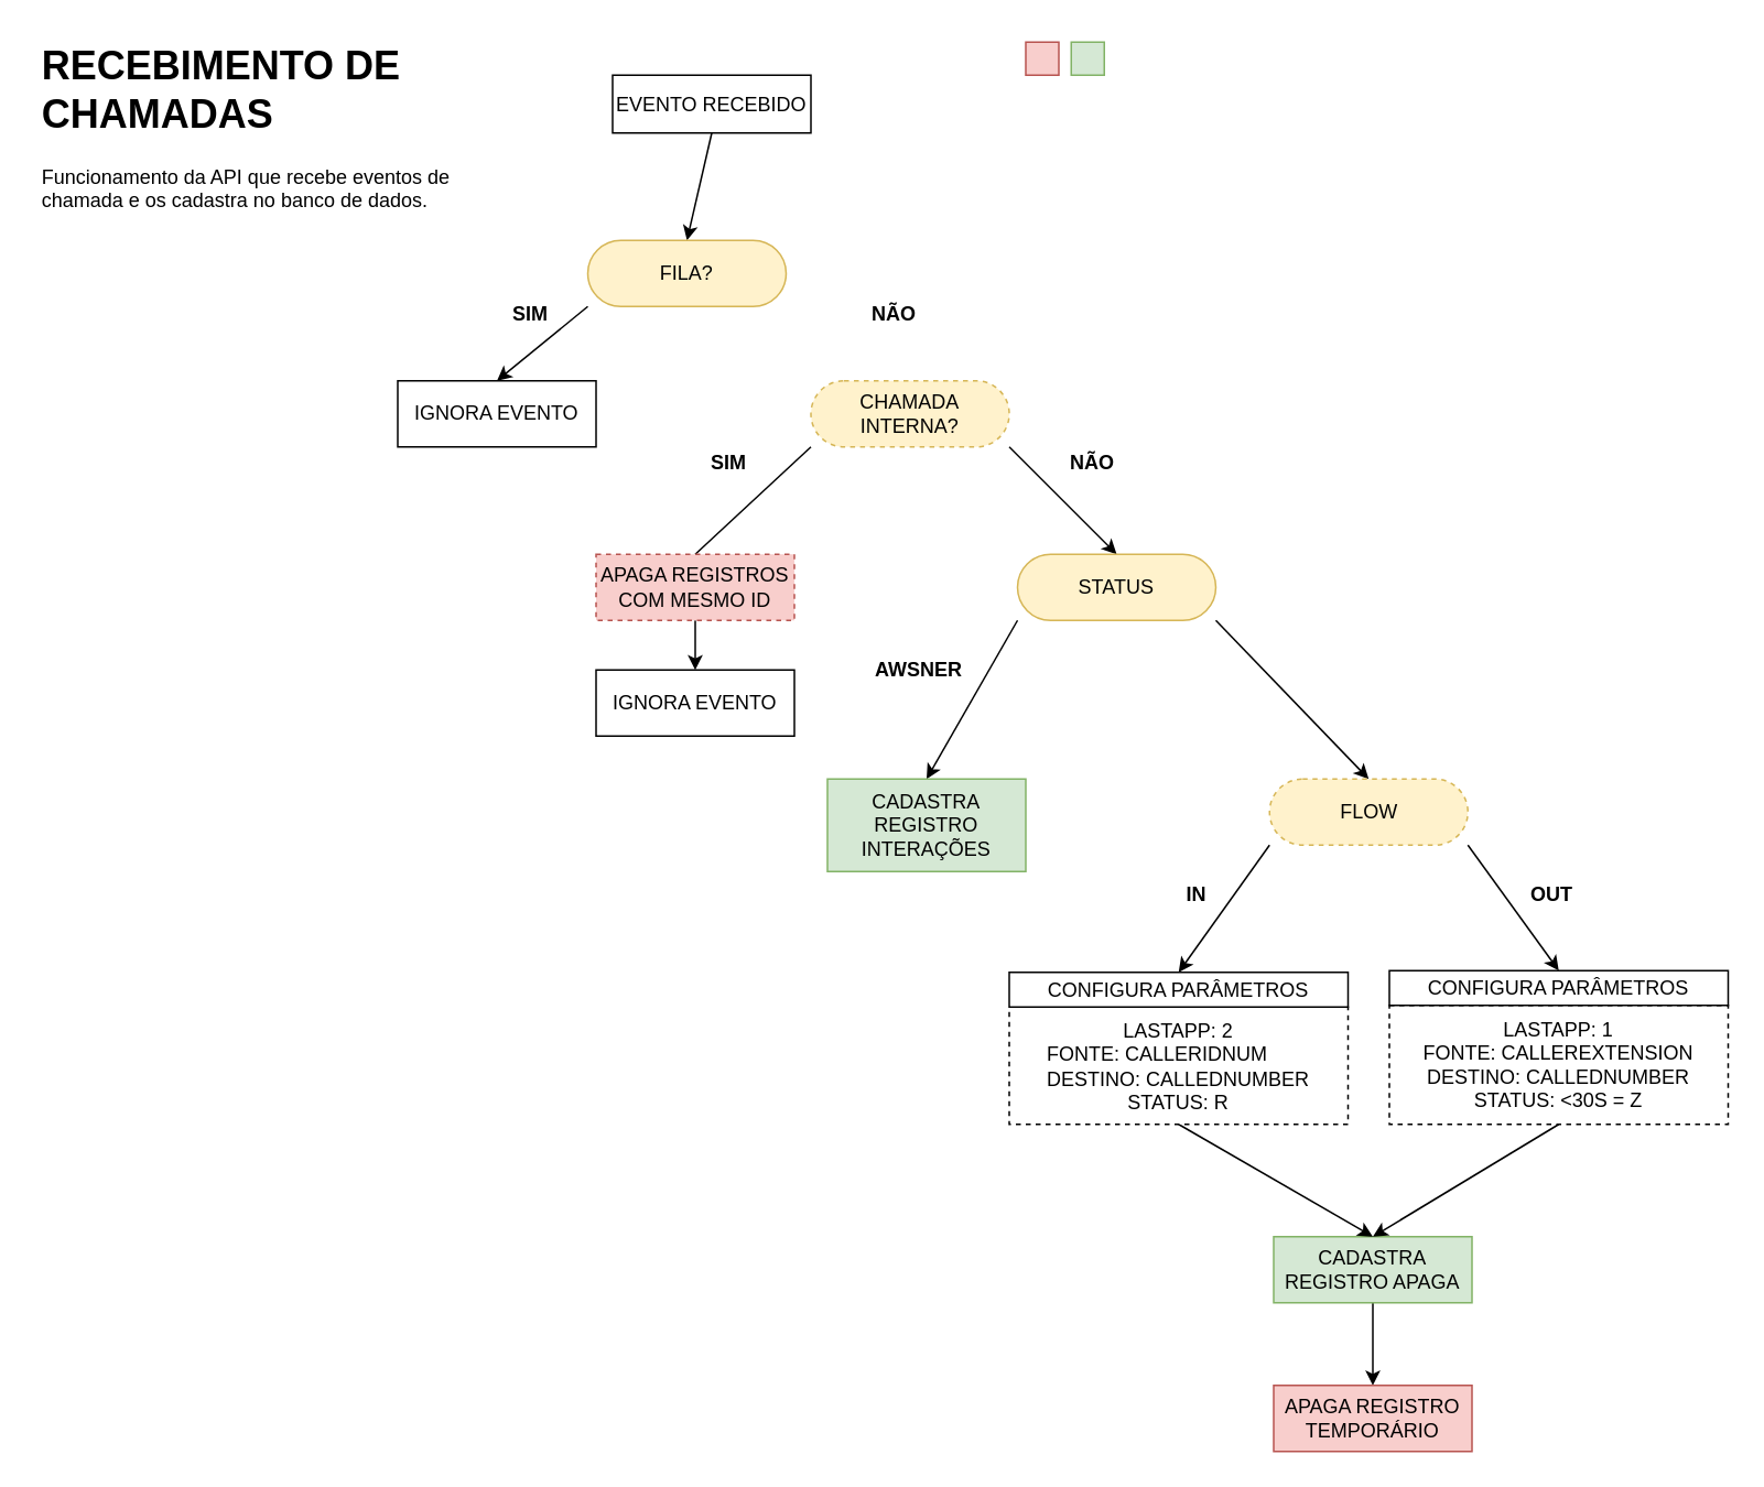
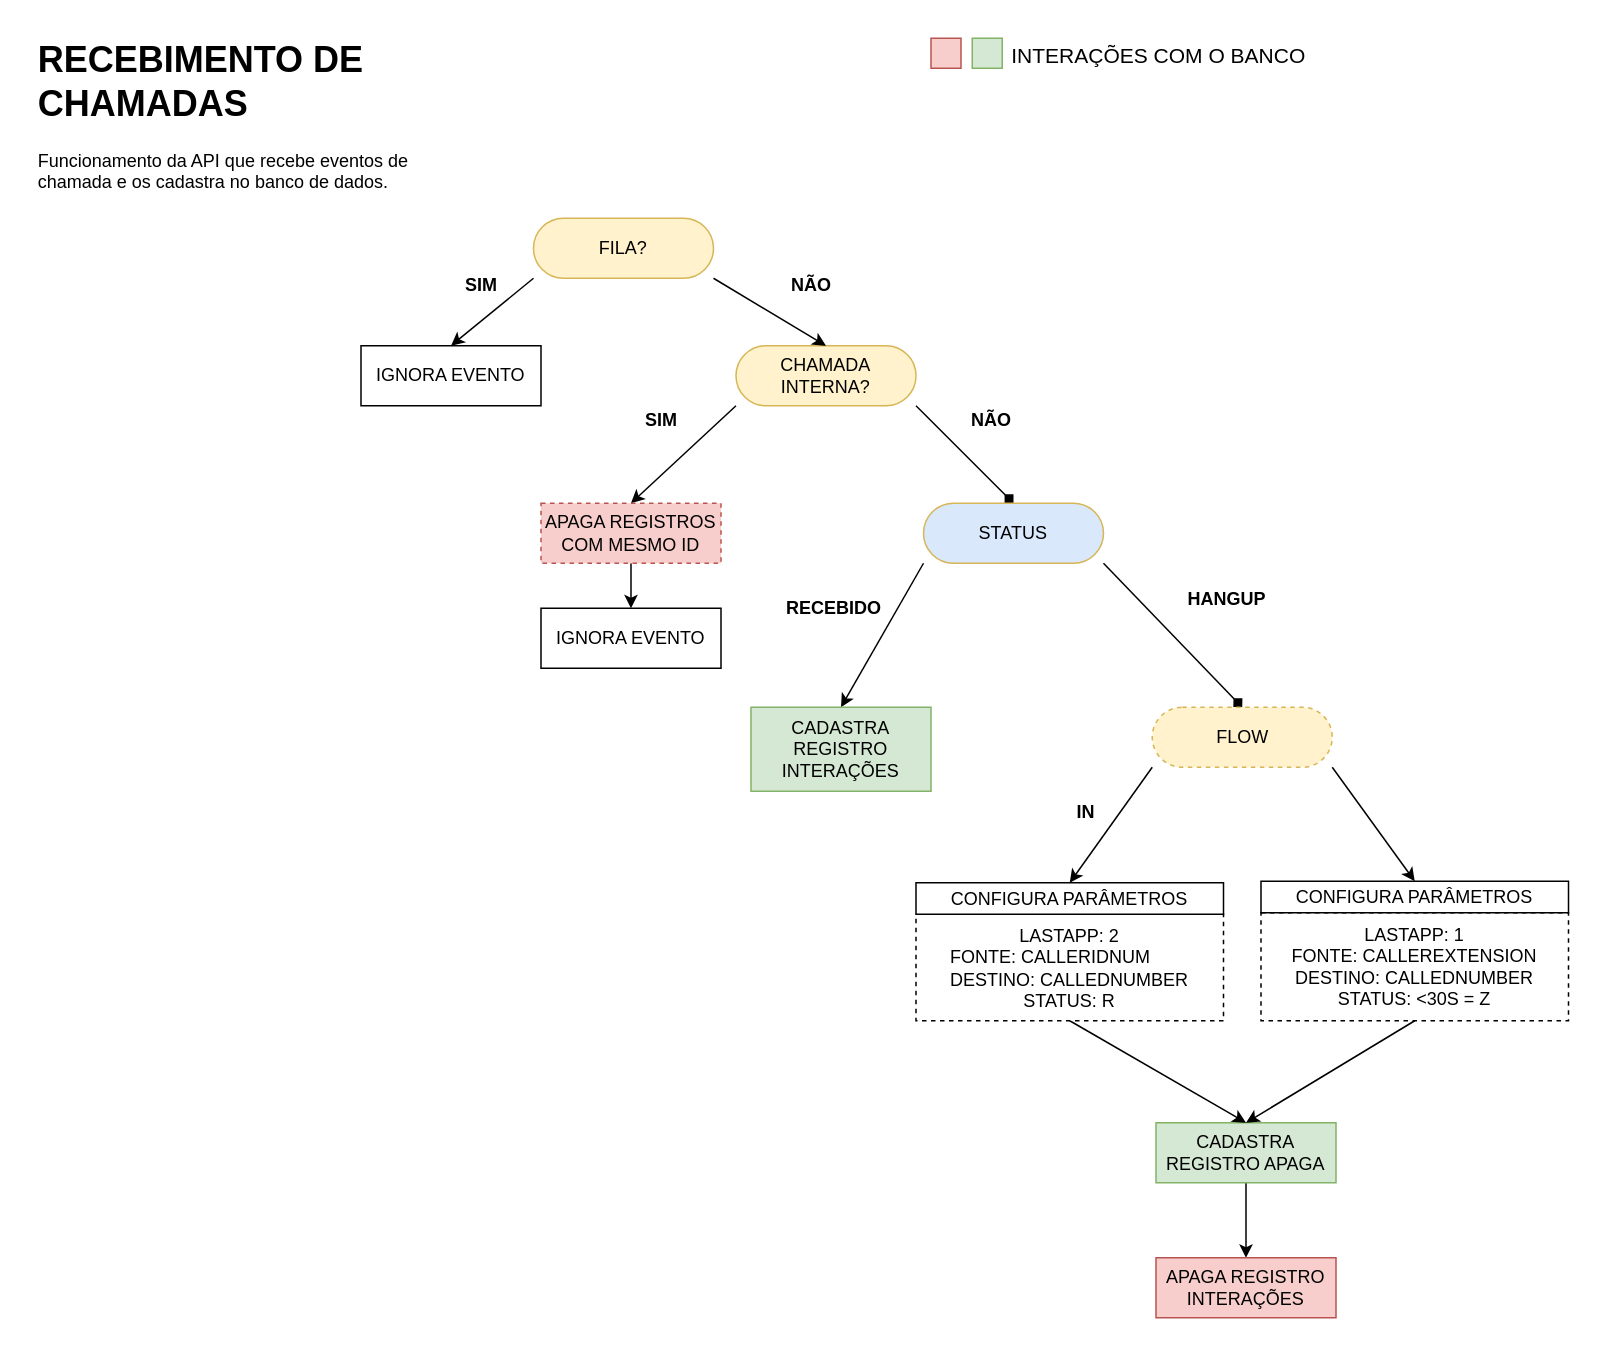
  <mxCell id="0" />
  <mxCell id="1" parent="0" />
- <mxCell id="2" style="rounded=0;orthogonalLoop=1;jettySize=auto;html=1;entryX=0.5;entryY=0;entryDx=0;entryDy=0;exitX=0;exitY=1;exitDx=0;exitDy=0;endArrow=none;" edge="1" parent="1" source="12" target="5"><mxGeometry relative="1" as="geometry"><mxPoint x="480" y="290" as="sourcePoint" /></mxGeometry></mxCell>
- <mxCell id="3" style="edgeStyle=none;rounded=0;orthogonalLoop=1;jettySize=auto;html=1;entryX=0.5;entryY=0;entryDx=0;entryDy=0;exitX=1;exitY=1;exitDx=0;exitDy=0;" edge="1" parent="1" source="12" target="11"><mxGeometry relative="1" as="geometry"><mxPoint x="620" y="310" as="sourcePoint" /></mxGeometry></mxCell>
+ <mxCell id="2" style="rounded=0;orthogonalLoop=1;jettySize=auto;html=1;entryX=0.5;entryY=0;entryDx=0;entryDy=0;exitX=0;exitY=1;exitDx=0;exitDy=0;" edge="1" parent="1" source="12" target="5"><mxGeometry relative="1" as="geometry"><mxPoint x="480" y="290" as="sourcePoint" /></mxGeometry></mxCell>
+ <mxCell id="3" style="edgeStyle=none;rounded=0;orthogonalLoop=1;jettySize=auto;html=1;entryX=0.5;entryY=0;entryDx=0;entryDy=0;exitX=1;exitY=1;exitDx=0;exitDy=0;endArrow=diamond;" edge="1" parent="1" source="12" target="11"><mxGeometry relative="1" as="geometry"><mxPoint x="620" y="310" as="sourcePoint" /></mxGeometry></mxCell>
  <mxCell id="4" style="edgeStyle=none;rounded=0;orthogonalLoop=1;jettySize=auto;html=1;exitX=0.5;exitY=1;exitDx=0;exitDy=0;entryX=0.5;entryY=0;entryDx=0;entryDy=0;" edge="1" parent="1" source="5" target="7"><mxGeometry relative="1" as="geometry" /></mxCell>
  <mxCell id="5" value="APAGA REGISTROS COM MESMO ID" style="rounded=0;whiteSpace=wrap;html=1;fillColor=#f8cecc;strokeColor=#b85450;dashed=1;" vertex="1" parent="1"><mxGeometry x="360" y="335" width="120" height="40" as="geometry" /></mxCell>
  <mxCell id="6" value="SIM" style="text;html=1;align=center;verticalAlign=middle;resizable=0;points=[];autosize=1;strokeColor=none;fillColor=none;fontStyle=1" vertex="1" parent="1"><mxGeometry x="420" y="270" width="40" height="20" as="geometry" /></mxCell>
  <mxCell id="7" value="IGNORA EVENTO" style="rounded=0;whiteSpace=wrap;html=1;" vertex="1" parent="1"><mxGeometry x="360" y="405" width="120" height="40" as="geometry" /></mxCell>
  <mxCell id="8" value="NÃO" style="text;html=1;align=center;verticalAlign=middle;resizable=0;points=[];autosize=1;strokeColor=none;fillColor=none;fontStyle=1" vertex="1" parent="1"><mxGeometry x="640" y="270" width="40" height="20" as="geometry" /></mxCell>
  <mxCell id="9" style="edgeStyle=none;rounded=0;orthogonalLoop=1;jettySize=auto;html=1;exitX=0;exitY=1;exitDx=0;exitDy=0;entryX=0.5;entryY=0;entryDx=0;entryDy=0;" edge="1" parent="1" source="11" target="13"><mxGeometry relative="1" as="geometry"><mxPoint x="520" y="485" as="targetPoint" /></mxGeometry></mxCell>
- <mxCell id="10" style="edgeStyle=none;rounded=0;orthogonalLoop=1;jettySize=auto;html=1;exitX=1;exitY=1;exitDx=0;exitDy=0;entryX=0.5;entryY=0;entryDx=0;entryDy=0;" edge="1" parent="1" source="11" target="20"><mxGeometry relative="1" as="geometry" /></mxCell>
- <mxCell id="11" value="STATUS" style="rounded=1;whiteSpace=wrap;html=1;arcSize=50;fillColor=#fff2cc;strokeColor=#d6b656;" vertex="1" parent="1"><mxGeometry x="615" y="335" width="120" height="40" as="geometry" /></mxCell>
- <mxCell id="12" value="CHAMADA INTERNA?" style="rounded=1;whiteSpace=wrap;html=1;arcSize=50;fillColor=#fff2cc;strokeColor=#d6b656;dashed=1;" vertex="1" parent="1"><mxGeometry x="490" y="230" width="120" height="40" as="geometry" /></mxCell>
+ <mxCell id="10" style="edgeStyle=none;rounded=0;orthogonalLoop=1;jettySize=auto;html=1;exitX=1;exitY=1;exitDx=0;exitDy=0;entryX=0.5;entryY=0;entryDx=0;entryDy=0;endArrow=diamond;" edge="1" parent="1" source="11" target="20"><mxGeometry relative="1" as="geometry" /></mxCell>
+ <mxCell id="11" value="STATUS" style="rounded=1;whiteSpace=wrap;html=1;arcSize=50;fillColor=#dae8fc;strokeColor=#d6b656;" vertex="1" parent="1"><mxGeometry x="615" y="335" width="120" height="40" as="geometry" /></mxCell>
+ <mxCell id="12" value="CHAMADA INTERNA?" style="rounded=1;whiteSpace=wrap;html=1;arcSize=50;fillColor=#fff2cc;strokeColor=#d6b656;" vertex="1" parent="1"><mxGeometry x="490" y="230" width="120" height="40" as="geometry" /></mxCell>
  <mxCell id="13" value="CADASTRA REGISTRO INTERAÇÕES" style="rounded=0;whiteSpace=wrap;html=1;fillColor=#d5e8d4;strokeColor=#82b366;" vertex="1" parent="1"><mxGeometry x="500" y="471" width="120" height="56" as="geometry" /></mxCell>
  <mxCell id="14" style="edgeStyle=none;rounded=0;orthogonalLoop=1;jettySize=auto;html=1;exitX=0.5;exitY=1;exitDx=0;exitDy=0;entryX=0.5;entryY=0;entryDx=0;entryDy=0;" edge="1" parent="1" source="15" target="23"><mxGeometry relative="1" as="geometry" /></mxCell>
  <mxCell id="15" value="CADASTRA REGISTRO APAGA" style="rounded=0;whiteSpace=wrap;html=1;fillColor=#d5e8d4;strokeColor=#82b366;" vertex="1" parent="1"><mxGeometry x="770" y="748" width="120" height="40" as="geometry" /></mxCell>
  <mxCell id="16" value="IN" style="text;html=1;align=center;verticalAlign=middle;resizable=0;points=[];autosize=1;strokeColor=none;fillColor=none;fontStyle=1" vertex="1" parent="1"><mxGeometry x="707.5" y="531" width="30" height="20" as="geometry" /></mxCell>
- <mxCell id="17" value="OUT" style="text;html=1;align=center;verticalAlign=middle;resizable=0;points=[];autosize=1;strokeColor=none;fillColor=none;fontStyle=1" vertex="1" parent="1"><mxGeometry x="917.5" y="531" width="40" height="20" as="geometry" /></mxCell>
  <mxCell id="18" style="edgeStyle=none;rounded=0;orthogonalLoop=1;jettySize=auto;html=1;exitX=0;exitY=1;exitDx=0;exitDy=0;entryX=0.5;entryY=0;entryDx=0;entryDy=0;fontSize=12;" edge="1" parent="1" source="20" target="35"><mxGeometry relative="1" as="geometry" /></mxCell>
  <mxCell id="19" style="edgeStyle=none;rounded=0;orthogonalLoop=1;jettySize=auto;html=1;exitX=1;exitY=1;exitDx=0;exitDy=0;entryX=0.5;entryY=0;entryDx=0;entryDy=0;fontSize=12;" edge="1" parent="1" source="20" target="32"><mxGeometry relative="1" as="geometry" /></mxCell>
  <mxCell id="20" value="FLOW" style="rounded=1;whiteSpace=wrap;html=1;arcSize=50;fillColor=#fff2cc;strokeColor=#d6b656;dashed=1;" vertex="1" parent="1"><mxGeometry x="767.5" y="471" width="120" height="40" as="geometry" /></mxCell>
- <mxCell id="21" value="AWSNER" style="text;html=1;align=center;verticalAlign=middle;resizable=0;points=[];autosize=1;strokeColor=none;fillColor=none;fontStyle=1" vertex="1" parent="1"><mxGeometry x="520" y="395" width="70" height="20" as="geometry" /></mxCell>
- <mxCell id="23" value="APAGA REGISTRO TEMPORÁRIO" style="rounded=0;whiteSpace=wrap;html=1;fillColor=#f8cecc;strokeColor=#b85450;" vertex="1" parent="1"><mxGeometry x="770" y="838" width="120" height="40" as="geometry" /></mxCell>
+ <mxCell id="21" value="RECEBIDO" style="text;html=1;align=center;verticalAlign=middle;resizable=0;points=[];autosize=1;strokeColor=none;fillColor=none;fontStyle=1" vertex="1" parent="1"><mxGeometry x="520" y="395" width="70" height="20" as="geometry" /></mxCell>
+ <mxCell id="22" value="HANGUP" style="text;html=1;align=center;verticalAlign=middle;resizable=0;points=[];autosize=1;strokeColor=none;fillColor=none;fontStyle=1" vertex="1" parent="1"><mxGeometry x="782" y="389" width="70" height="20" as="geometry" /></mxCell>
+ <mxCell id="23" value="APAGA REGISTRO INTERAÇÕES" style="rounded=0;whiteSpace=wrap;html=1;fillColor=#f8cecc;strokeColor=#b85450;" vertex="1" parent="1"><mxGeometry x="770" y="838" width="120" height="40" as="geometry" /></mxCell>
  <mxCell id="24" style="edgeStyle=none;rounded=0;orthogonalLoop=1;jettySize=auto;html=1;exitX=0.5;exitY=1;exitDx=0;exitDy=0;entryX=0.5;entryY=0;entryDx=0;entryDy=0;" edge="1" parent="1" source="31" target="15"><mxGeometry relative="1" as="geometry" /></mxCell>
  <mxCell id="25" style="edgeStyle=none;rounded=0;orthogonalLoop=1;jettySize=auto;html=1;exitX=0.5;exitY=1;exitDx=0;exitDy=0;entryX=0.5;entryY=0;entryDx=0;entryDy=0;" edge="1" parent="1" source="34" target="15"><mxGeometry relative="1" as="geometry" /></mxCell>
  <mxCell id="26" value="&lt;h1&gt;RECEBIMENTO DE CHAMADAS&lt;/h1&gt;&lt;p&gt;Funcionamento da API que recebe eventos de chamada e os cadastra no banco de dados.&lt;/p&gt;" style="text;html=1;strokeColor=none;fillColor=none;spacing=5;spacingTop=-20;whiteSpace=wrap;overflow=hidden;rounded=0;dashed=1;" vertex="1" parent="1"><mxGeometry x="20" y="20" width="300" height="120" as="geometry" /></mxCell>
  <mxCell id="27" value="" style="rounded=0;whiteSpace=wrap;html=1;fillColor=#f8cecc;strokeColor=#b85450;" vertex="1" parent="1"><mxGeometry x="620" y="25" width="20" height="20" as="geometry" /></mxCell>
  <mxCell id="28" value="" style="rounded=0;whiteSpace=wrap;html=1;fillColor=#d5e8d4;strokeColor=#82b366;" vertex="1" parent="1"><mxGeometry x="647.5" y="25" width="20" height="20" as="geometry" /></mxCell>
+ <mxCell id="29" value="INTERAÇÕES COM O BANCO" style="text;html=1;align=left;verticalAlign=middle;resizable=0;points=[];autosize=1;strokeColor=none;fillColor=none;fontSize=14;" vertex="1" parent="1"><mxGeometry x="672" y="27" width="210" height="20" as="geometry" /></mxCell>
  <mxCell id="30" value="" style="group" vertex="1" connectable="0" parent="1"><mxGeometry x="840" y="587" width="205" height="93" as="geometry" /></mxCell>
  <mxCell id="31" value="LASTAPP: 1&lt;br&gt;FONTE: CALLEREXTENSION&lt;br&gt;DESTINO: CALLEDNUMBER&lt;br&gt;STATUS: &amp;lt;30S = Z" style="rounded=0;whiteSpace=wrap;html=1;dashed=1;" vertex="1" parent="30"><mxGeometry y="21" width="205" height="72" as="geometry" /></mxCell>
  <mxCell id="32" value="CONFIGURA PARÂMETROS" style="rounded=0;whiteSpace=wrap;html=1;fontSize=12;" vertex="1" parent="30"><mxGeometry width="205" height="21" as="geometry" /></mxCell>
  <mxCell id="33" value="" style="group" vertex="1" connectable="0" parent="1"><mxGeometry x="610" y="588" width="205" height="92" as="geometry" /></mxCell>
  <mxCell id="34" value="LASTAPP: 2&lt;br&gt;&lt;div style=&quot;text-align: left&quot;&gt;&lt;span&gt;FONTE: CALLERIDNUM&lt;/span&gt;&lt;/div&gt;DESTINO: CALLEDNUMBER&lt;br&gt;STATUS: R" style="rounded=0;whiteSpace=wrap;html=1;dashed=1;" vertex="1" parent="33"><mxGeometry y="21" width="205" height="71" as="geometry" /></mxCell>
  <mxCell id="35" value="CONFIGURA PARÂMETROS" style="rounded=0;whiteSpace=wrap;html=1;fontSize=12;" vertex="1" parent="33"><mxGeometry width="205" height="21" as="geometry" /></mxCell>
- <mxCell id="36" style="edgeStyle=none;rounded=0;orthogonalLoop=1;jettySize=auto;html=1;exitX=0.5;exitY=1;exitDx=0;exitDy=0;entryX=0.5;entryY=0;entryDx=0;entryDy=0;fontSize=12;" edge="1" parent="1" source="37" target="40"><mxGeometry relative="1" as="geometry" /></mxCell>
- <mxCell id="37" value="EVENTO RECEBIDO" style="rounded=0;whiteSpace=wrap;html=1;fontSize=12;" vertex="1" parent="1"><mxGeometry x="370" y="45" width="120" height="35" as="geometry" /></mxCell>
+ <mxCell id="38" style="edgeStyle=none;rounded=0;orthogonalLoop=1;jettySize=auto;html=1;exitX=1;exitY=1;exitDx=0;exitDy=0;entryX=0.5;entryY=0;entryDx=0;entryDy=0;fontSize=12;" edge="1" parent="1" source="40" target="12"><mxGeometry relative="1" as="geometry" /></mxCell>
  <mxCell id="39" style="edgeStyle=none;rounded=0;orthogonalLoop=1;jettySize=auto;html=1;exitX=0;exitY=1;exitDx=0;exitDy=0;entryX=0.5;entryY=0;entryDx=0;entryDy=0;fontSize=12;" edge="1" parent="1" source="40" target="41"><mxGeometry relative="1" as="geometry" /></mxCell>
  <mxCell id="40" value="FILA?" style="rounded=1;whiteSpace=wrap;html=1;arcSize=50;fillColor=#fff2cc;strokeColor=#d6b656;" vertex="1" parent="1"><mxGeometry x="355" y="145" width="120" height="40" as="geometry" /></mxCell>
  <mxCell id="41" value="IGNORA EVENTO" style="rounded=0;whiteSpace=wrap;html=1;" vertex="1" parent="1"><mxGeometry x="240" y="230" width="120" height="40" as="geometry" /></mxCell>
  <mxCell id="42" value="SIM" style="text;html=1;align=center;verticalAlign=middle;resizable=0;points=[];autosize=1;strokeColor=none;fillColor=none;fontStyle=1" vertex="1" parent="1"><mxGeometry x="300" y="180" width="40" height="20" as="geometry" /></mxCell>
  <mxCell id="43" value="NÃO" style="text;html=1;align=center;verticalAlign=middle;resizable=0;points=[];autosize=1;strokeColor=none;fillColor=none;fontStyle=1" vertex="1" parent="1"><mxGeometry x="520" y="180" width="40" height="20" as="geometry" /></mxCell>
